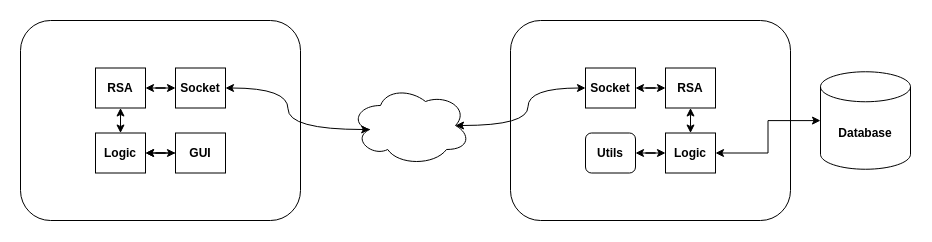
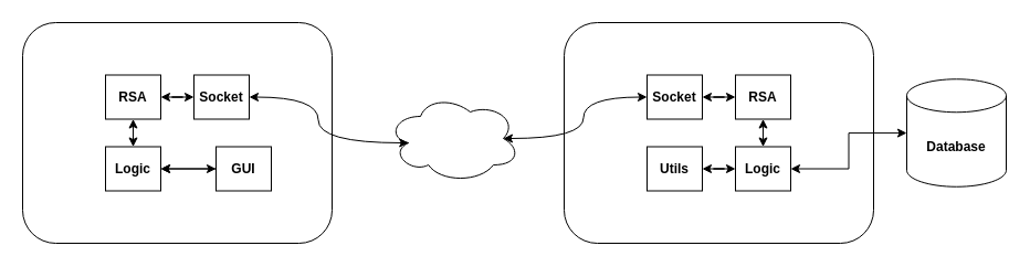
  <mxCell id="0" />
  <mxCell id="1" parent="0" />
  <mxCell id="2" value="" style="rounded=1;whiteSpace=wrap;html=1;" vertex="1" parent="1"><mxGeometry x="20" y="20" width="280" height="200" as="geometry" /></mxCell>
  <mxCell id="3" value="" style="ellipse;shape=cloud;whiteSpace=wrap;html=1;" vertex="1" parent="1"><mxGeometry x="350" y="85" width="120" height="80" as="geometry" /></mxCell>
  <mxCell id="4" value="" style="rounded=1;whiteSpace=wrap;html=1;" vertex="1" parent="1"><mxGeometry x="510" y="20" width="280" height="200" as="geometry" /></mxCell>
  <mxCell id="5" style="edgeStyle=orthogonalEdgeStyle;rounded=0;orthogonalLoop=1;jettySize=auto;html=1;exitX=0;exitY=0.5;exitDx=0;exitDy=0;entryX=1;entryY=0.5;entryDx=0;entryDy=0;startArrow=classic;startFill=1;" edge="1" parent="1" source="7" target="8"><mxGeometry relative="1" as="geometry" /></mxCell>
  <mxCell id="6" value="" style="edgeStyle=orthogonalEdgeStyle;rounded=0;orthogonalLoop=1;jettySize=auto;html=1;" edge="1" parent="1" source="7" target="8"><mxGeometry relative="1" as="geometry" /></mxCell>
- <mxCell id="7" value="&lt;b&gt;GUI&lt;/b&gt;" style="rounded=0;whiteSpace=wrap;html=1;" vertex="1" parent="1"><mxGeometry x="175" y="132.5" width="50" height="40" as="geometry" /></mxCell>
+ <mxCell id="7" value="&lt;b&gt;GUI&lt;/b&gt;" style="rounded=0;whiteSpace=wrap;html=1;" vertex="1" parent="1"><mxGeometry x="195" y="132.5" width="50" height="40" as="geometry" /></mxCell>
  <mxCell id="8" value="&lt;b&gt;Logic&lt;/b&gt;" style="rounded=0;whiteSpace=wrap;html=1;" vertex="1" parent="1"><mxGeometry x="95" y="132.5" width="50" height="40" as="geometry" /></mxCell>
  <mxCell id="9" value="" style="edgeStyle=orthogonalEdgeStyle;rounded=0;orthogonalLoop=1;jettySize=auto;html=1;startArrow=classic;startFill=1;" edge="1" parent="1" source="11" target="8"><mxGeometry relative="1" as="geometry" /></mxCell>
  <mxCell id="10" value="" style="edgeStyle=orthogonalEdgeStyle;rounded=0;orthogonalLoop=1;jettySize=auto;html=1;startArrow=classic;startFill=1;" edge="1" parent="1" source="11" target="12"><mxGeometry relative="1" as="geometry" /></mxCell>
  <mxCell id="11" value="&lt;b&gt;RSA&lt;/b&gt;" style="rounded=0;whiteSpace=wrap;html=1;" vertex="1" parent="1"><mxGeometry x="95" y="67.5" width="50" height="40" as="geometry" /></mxCell>
  <mxCell id="12" value="&lt;b&gt;Socket&lt;/b&gt;" style="rounded=0;whiteSpace=wrap;html=1;" vertex="1" parent="1"><mxGeometry x="175" y="67.5" width="50" height="40" as="geometry" /></mxCell>
  <mxCell id="13" style="edgeStyle=orthogonalEdgeStyle;rounded=0;orthogonalLoop=1;jettySize=auto;html=1;exitX=0.5;exitY=0;exitDx=0;exitDy=0;entryX=0.5;entryY=1;entryDx=0;entryDy=0;startArrow=classic;startFill=1;" edge="1" parent="1" source="16" target="19"><mxGeometry relative="1" as="geometry" /></mxCell>
  <mxCell id="14" style="edgeStyle=orthogonalEdgeStyle;rounded=0;orthogonalLoop=1;jettySize=auto;html=1;exitX=1;exitY=0.5;exitDx=0;exitDy=0;startArrow=classic;startFill=1;" edge="1" parent="1" source="16" target="22"><mxGeometry relative="1" as="geometry" /></mxCell>
  <mxCell id="15" value="" style="edgeStyle=orthogonalEdgeStyle;rounded=0;orthogonalLoop=1;jettySize=auto;html=1;startArrow=classic;startFill=1;" edge="1" parent="1" source="16" target="23"><mxGeometry relative="1" as="geometry" /></mxCell>
  <mxCell id="16" value="&lt;b&gt;Logic&lt;br&gt;&lt;/b&gt;" style="rounded=0;whiteSpace=wrap;html=1;" vertex="1" parent="1"><mxGeometry x="665" y="132.5" width="50" height="40" as="geometry" /></mxCell>
  <mxCell id="17" value="&lt;b&gt;Socket&lt;/b&gt;" style="rounded=0;whiteSpace=wrap;html=1;" vertex="1" parent="1"><mxGeometry x="585" y="67.5" width="50" height="40" as="geometry" /></mxCell>
  <mxCell id="18" style="edgeStyle=orthogonalEdgeStyle;rounded=0;orthogonalLoop=1;jettySize=auto;html=1;exitX=0;exitY=0.5;exitDx=0;exitDy=0;startArrow=classic;startFill=1;" edge="1" parent="1" source="19" target="17"><mxGeometry relative="1" as="geometry" /></mxCell>
  <mxCell id="19" value="&lt;b style=&quot;border-color: var(--border-color);&quot;&gt;RSA&lt;/b&gt;" style="rounded=0;whiteSpace=wrap;html=1;" vertex="1" parent="1"><mxGeometry x="665" y="67.5" width="50" height="40" as="geometry" /></mxCell>
  <mxCell id="20" style="rounded=0;orthogonalLoop=1;jettySize=auto;html=1;exitX=0;exitY=0.5;exitDx=0;exitDy=0;entryX=0.875;entryY=0.5;entryDx=0;entryDy=0;entryPerimeter=0;startArrow=classic;startFill=1;edgeStyle=orthogonalEdgeStyle;curved=1;shadow=0;" edge="1" parent="1" source="17" target="3"><mxGeometry relative="1" as="geometry" /></mxCell>
  <mxCell id="21" style="rounded=0;orthogonalLoop=1;jettySize=auto;html=1;exitX=1;exitY=0.5;exitDx=0;exitDy=0;entryX=0.16;entryY=0.55;entryDx=0;entryDy=0;entryPerimeter=0;startArrow=classic;startFill=1;edgeStyle=orthogonalEdgeStyle;curved=1;shadow=0;" edge="1" parent="1" source="12" target="3"><mxGeometry relative="1" as="geometry" /></mxCell>
  <mxCell id="22" value="&lt;b&gt;Database&lt;/b&gt;" style="shape=cylinder3;whiteSpace=wrap;html=1;boundedLbl=1;backgroundOutline=1;size=15;" vertex="1" parent="1"><mxGeometry x="820" y="71.25" width="90" height="97.5" as="geometry" /></mxCell>
- <mxCell id="23" value="&lt;b&gt;Utils&lt;/b&gt;" style="whiteSpace=wrap;html=1;rounded=1;" vertex="1" parent="1"><mxGeometry x="585" y="132.5" width="50" height="40" as="geometry" /></mxCell>
+ <mxCell id="23" value="&lt;b&gt;Utils&lt;/b&gt;" style="rounded=0;whiteSpace=wrap;html=1;" vertex="1" parent="1"><mxGeometry x="585" y="132.5" width="50" height="40" as="geometry" /></mxCell>
